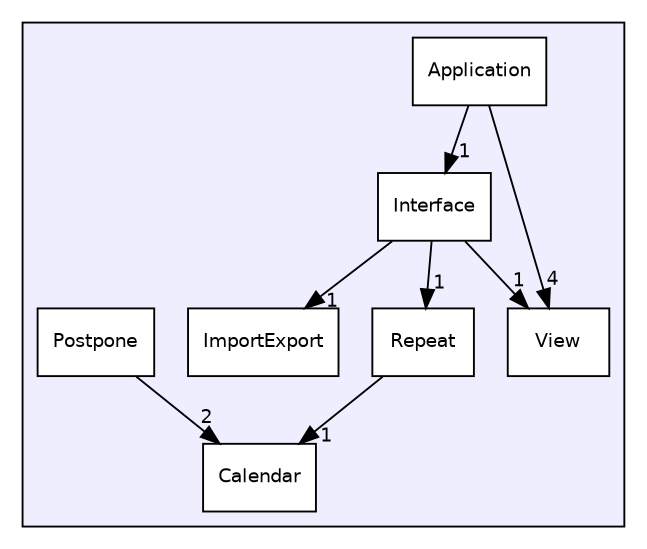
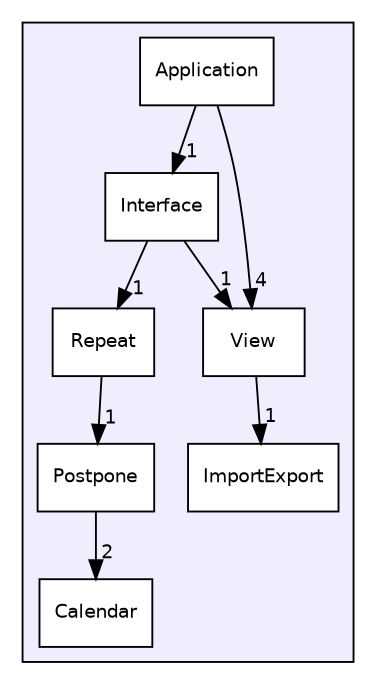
  digraph {
    compound=true
    node [color=black fillcolor=white fontname=Helvetica fontsize=10 shape=box style=filled]
    edge [headlabel=1 labeldistance=1.5 labelfontname=Helvetica labelfontsize=10]
    n1 [label=Application]
    n2 [label=Calendar]
    n3 [label=ImportExport]
    n4 [label=Interface]
    n5 [label=Postpone]
    n6 [label=Repeat]
    n7 [label=View]
    subgraph cluster_1 {
      bgcolor="#eeeeff"
      pencolor=black
      n1
      n2
      n3
      n4
      n5
      n6
      n7
    }
    n1 -> n4
    n1 -> n7 [headlabel=4]
-   n4 -> n3
+   n7 -> n3
    n4 -> n6
    n4 -> n7
    n5 -> n2 [headlabel=2]
-   n6 -> n2
+   n6 -> n5
  }
